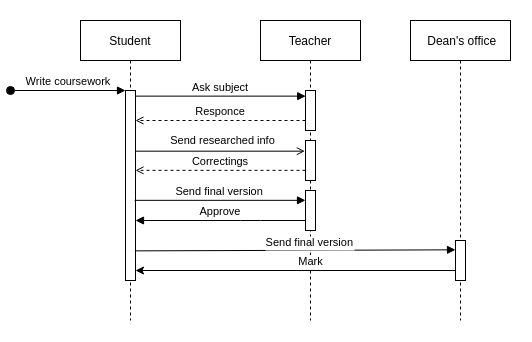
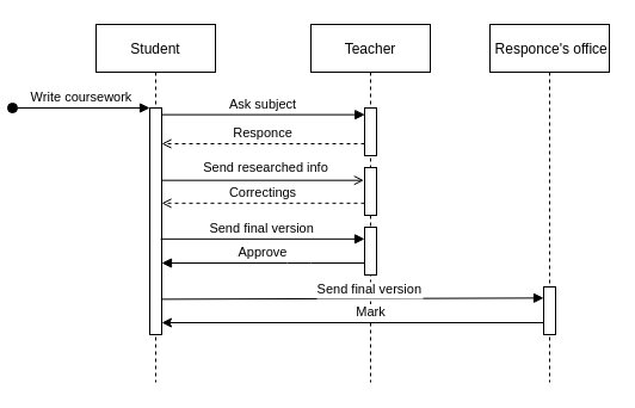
  <mxCell id="0" />
  <mxCell id="1" parent="0" />
  <mxCell id="2" value="Student" style="shape=umlLifeline;perimeter=lifelinePerimeter;container=1;collapsible=0;recursiveResize=0;rounded=0;shadow=0;strokeWidth=1;" parent="1" vertex="1"><mxGeometry x="20" y="20" width="100" height="300" as="geometry" /></mxCell>
  <mxCell id="3" value="" style="points=[];perimeter=orthogonalPerimeter;rounded=0;shadow=0;strokeWidth=1;" parent="2" vertex="1"><mxGeometry x="45" y="70" width="10" height="190" as="geometry" /></mxCell>
  <mxCell id="4" value="Write coursework" style="verticalAlign=bottom;startArrow=oval;endArrow=block;startSize=8;shadow=0;strokeWidth=1;" parent="2" target="3" edge="1"><mxGeometry relative="1" as="geometry"><mxPoint x="-70" y="70" as="sourcePoint" /></mxGeometry></mxCell>
  <mxCell id="5" value="Teacher" style="shape=umlLifeline;perimeter=lifelinePerimeter;container=1;collapsible=0;recursiveResize=0;rounded=0;shadow=0;strokeWidth=1;" parent="1" vertex="1"><mxGeometry x="200" y="20" width="100" height="300" as="geometry" /></mxCell>
  <mxCell id="6" style="edgeStyle=none;rounded=0;orthogonalLoop=1;jettySize=auto;html=1;entryX=0.499;entryY=0.269;entryDx=0;entryDy=0;entryPerimeter=0;strokeColor=default;" parent="5" source="7" target="5" edge="1"><mxGeometry relative="1" as="geometry" /></mxCell>
  <mxCell id="7" value="" style="points=[];perimeter=orthogonalPerimeter;rounded=0;shadow=0;strokeWidth=1;" parent="5" vertex="1"><mxGeometry x="45" y="70" width="10" height="40" as="geometry" /></mxCell>
  <mxCell id="8" value="" style="points=[];perimeter=orthogonalPerimeter;rounded=0;shadow=0;strokeWidth=1;" vertex="1" parent="5"><mxGeometry x="45" y="120" width="10" height="40" as="geometry" /></mxCell>
  <mxCell id="9" value="" style="points=[];perimeter=orthogonalPerimeter;rounded=0;shadow=0;strokeWidth=1;" vertex="1" parent="5"><mxGeometry x="45" y="170" width="10" height="40" as="geometry" /></mxCell>
  <mxCell id="10" value="Approve" style="verticalAlign=bottom;endArrow=block;shadow=0;strokeWidth=1;" parent="5" edge="1"><mxGeometry relative="1" as="geometry"><mxPoint x="45" y="200.0" as="sourcePoint" /><mxPoint x="-125" y="200.0" as="targetPoint" /><Array as="points"><mxPoint x="-10" y="200" /></Array></mxGeometry></mxCell>
  <mxCell id="11" value="Ask subject" style="verticalAlign=bottom;endArrow=block;entryX=0.024;entryY=0.141;shadow=0;strokeWidth=1;entryDx=0;entryDy=0;entryPerimeter=0;" parent="1" source="3" target="7" edge="1"><mxGeometry relative="1" as="geometry"><mxPoint x="175" y="100" as="sourcePoint" /></mxGeometry></mxCell>
  <mxCell id="12" value="Responce" style="verticalAlign=bottom;endArrow=open;shadow=0;strokeWidth=1;strokeColor=default;endFill=0;dashed=1;" parent="1" source="7" target="3" edge="1"><mxGeometry relative="1" as="geometry"><mxPoint x="140" y="140" as="sourcePoint" /><mxPoint x="100" y="140" as="targetPoint" /><Array as="points"><mxPoint x="190" y="120" /></Array></mxGeometry></mxCell>
- <mxCell id="13" value=" Dean's office" style="shape=umlLifeline;perimeter=lifelinePerimeter;container=1;collapsible=0;recursiveResize=0;rounded=0;shadow=0;strokeWidth=1;" parent="1" vertex="1"><mxGeometry x="350" y="20" width="100" height="300" as="geometry" /></mxCell>
+ <mxCell id="13" value=" Responce's office" style="shape=umlLifeline;perimeter=lifelinePerimeter;container=1;collapsible=0;recursiveResize=0;rounded=0;shadow=0;strokeWidth=1;" parent="1" vertex="1"><mxGeometry x="350" y="20" width="100" height="300" as="geometry" /></mxCell>
  <mxCell id="14" value="" style="points=[];perimeter=orthogonalPerimeter;rounded=0;shadow=0;strokeWidth=1;" parent="13" vertex="1"><mxGeometry x="45" y="220" width="10" height="40" as="geometry" /></mxCell>
  <mxCell id="15" value="Send final version" style="verticalAlign=bottom;endArrow=block;shadow=0;strokeWidth=1;rounded=1;jumpStyle=line;entryX=0;entryY=0.233;entryDx=0;entryDy=0;entryPerimeter=0;exitX=0.933;exitY=0.844;exitDx=0;exitDy=0;exitPerimeter=0;" parent="1" source="3" target="14" edge="1"><mxGeometry x="0.09" y="-1" relative="1" as="geometry"><mxPoint x="80" y="250" as="sourcePoint" /><mxPoint x="390" y="250" as="targetPoint" /><mxPoint as="offset" /><Array as="points"><mxPoint x="290" y="250" /></Array></mxGeometry></mxCell>
  <mxCell id="16" value="Correctings" style="verticalAlign=bottom;endArrow=open;shadow=0;strokeWidth=1;dashed=1;endFill=0;" parent="1" edge="1"><mxGeometry relative="1" as="geometry"><mxPoint x="245" y="169.83" as="sourcePoint" /><mxPoint x="75" y="169.83" as="targetPoint" /><Array as="points"><mxPoint x="190" y="169.83" /></Array><mxPoint as="offset" /></mxGeometry></mxCell>
  <mxCell id="17" style="rounded=0;orthogonalLoop=1;jettySize=auto;html=1;endArrow=open;endFill=0;entryX=-0.067;entryY=0.267;entryDx=0;entryDy=0;entryPerimeter=0;" edge="1" parent="1" source="3" target="8"><mxGeometry relative="1" as="geometry"><mxPoint x="190" y="150" as="targetPoint" /></mxGeometry></mxCell>
  <mxCell id="18" value="Send researched info" style="edgeLabel;html=1;align=center;verticalAlign=middle;resizable=0;points=[];" vertex="1" connectable="0" parent="17"><mxGeometry x="0.02" relative="1" as="geometry"><mxPoint y="-11" as="offset" /></mxGeometry></mxCell>
  <mxCell id="19" value="Send final version" style="verticalAlign=bottom;endArrow=block;shadow=0;strokeWidth=1;entryX=0.086;entryY=0.376;entryDx=0;entryDy=0;entryPerimeter=0;" parent="1" edge="1"><mxGeometry relative="1" as="geometry"><mxPoint x="74.14" y="199.83" as="sourcePoint" /><mxPoint x="245" y="199.83" as="targetPoint" /></mxGeometry></mxCell>
  <mxCell id="20" value="" style="edgeStyle=none;rounded=0;orthogonalLoop=1;jettySize=auto;html=1;strokeColor=default;entryX=1.02;entryY=0.868;entryDx=0;entryDy=0;entryPerimeter=0;" parent="1" edge="1"><mxGeometry relative="1" as="geometry"><mxPoint x="394.8" y="270" as="sourcePoint" /><mxPoint x="75" y="270" as="targetPoint" /><Array as="points" /></mxGeometry></mxCell>
  <mxCell id="21" value="Mark" style="edgeLabel;html=1;align=center;verticalAlign=middle;resizable=0;points=[];" parent="20" vertex="1" connectable="0"><mxGeometry x="-0.523" relative="1" as="geometry"><mxPoint x="-69" y="-10" as="offset" /></mxGeometry></mxCell>
